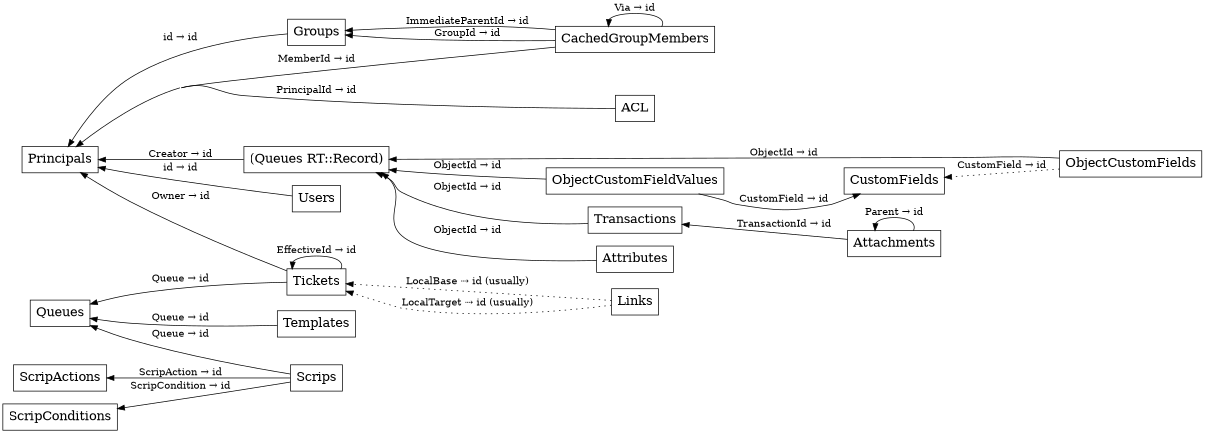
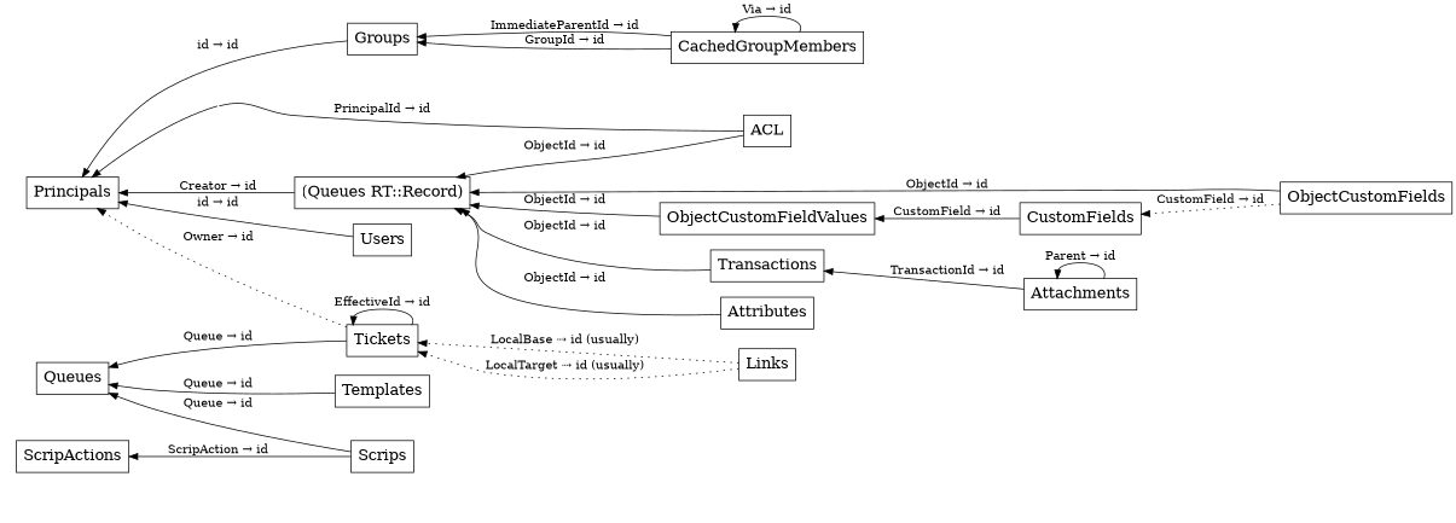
  digraph {
    concentrate=true
    rankdir=RL
    node [fontsize=18 shape=record]
    n1 [label="(Queues RT::Record)"]
    Principals [label="<col0> \N "]
    ACL [label="<col0> \N "]
    Attachments [label="<col0> \N "]
    Transactions [label="<col0> \N "]
    CachedGroupMembers [label="<col0> \N "]
    Groups [label="<col0> \N "]
    CustomFields [label="<col0> \N "]
    Links [label="<col0> \N "]
    Tickets [label="<col0> \N "]
    Queues [label="<col0> \N "]
    Attributes [label="<col0> \N "]
    ScripActions [label="<col0> \N "]
-   ScripConditions [label="<col0> \N "]
    Scrips [label="<col0> \N "]
    Templates [label="<col0> \N "]
    ObjectCustomFields [label="<col0> \N "]
    ObjectCustomFieldValues [label="<col0> \N "]
    Users [label="<col0> \N "]
    n1 -> Principals [label="Creator → id"]
+   ACL -> n1 [label="ObjectId → id"]
    ACL -> Principals [label="PrincipalId → id"]
    Attachments -> Attachments [label="Parent → id"]
    Attachments -> Transactions [label="TransactionId → id"]
    Transactions -> n1 [label="ObjectId → id"]
-   CachedGroupMembers -> Principals [label="MemberId → id"]
    CachedGroupMembers -> CachedGroupMembers [label="Via → id"]
    CachedGroupMembers -> Groups [label="GroupId → id" weight=2]
    CachedGroupMembers -> Groups [label="ImmediateParentId → id"]
    Groups -> Principals [label="id → id"]
    Links -> Tickets [label="LocalBase ⇢ id (usually)" style=dotted]
    Links -> Tickets [label="LocalTarget ⇢ id (usually)" style=dotted]
-   Tickets -> Principals [label="Owner → id"]
+   Tickets -> Principals [label="Owner → id" style=dotted]
    Tickets -> Tickets [label="EffectiveId → id"]
    Tickets -> Queues [label="Queue → id"]
    Queues -> Tickets [style=invis]
    Attributes -> n1 [label="ObjectId → id"]
    Scrips -> Queues [label="Queue → id"]
    Scrips -> ScripActions [label="ScripAction → id"]
-   Scrips -> ScripConditions [label="ScripCondition → id"]
    Templates -> Queues [label="Queue → id"]
    ObjectCustomFields -> n1 [label="ObjectId → id"]
    ObjectCustomFields -> CustomFields [label="CustomField → id" style=dotted]
    ObjectCustomFieldValues -> n1 [label="ObjectId → id"]
-   ObjectCustomFieldValues -> CustomFields [label="CustomField → id"]
+   CustomFields -> ObjectCustomFieldValues [label="CustomField → id"]
    Users -> Principals [label="id → id"]
  }
